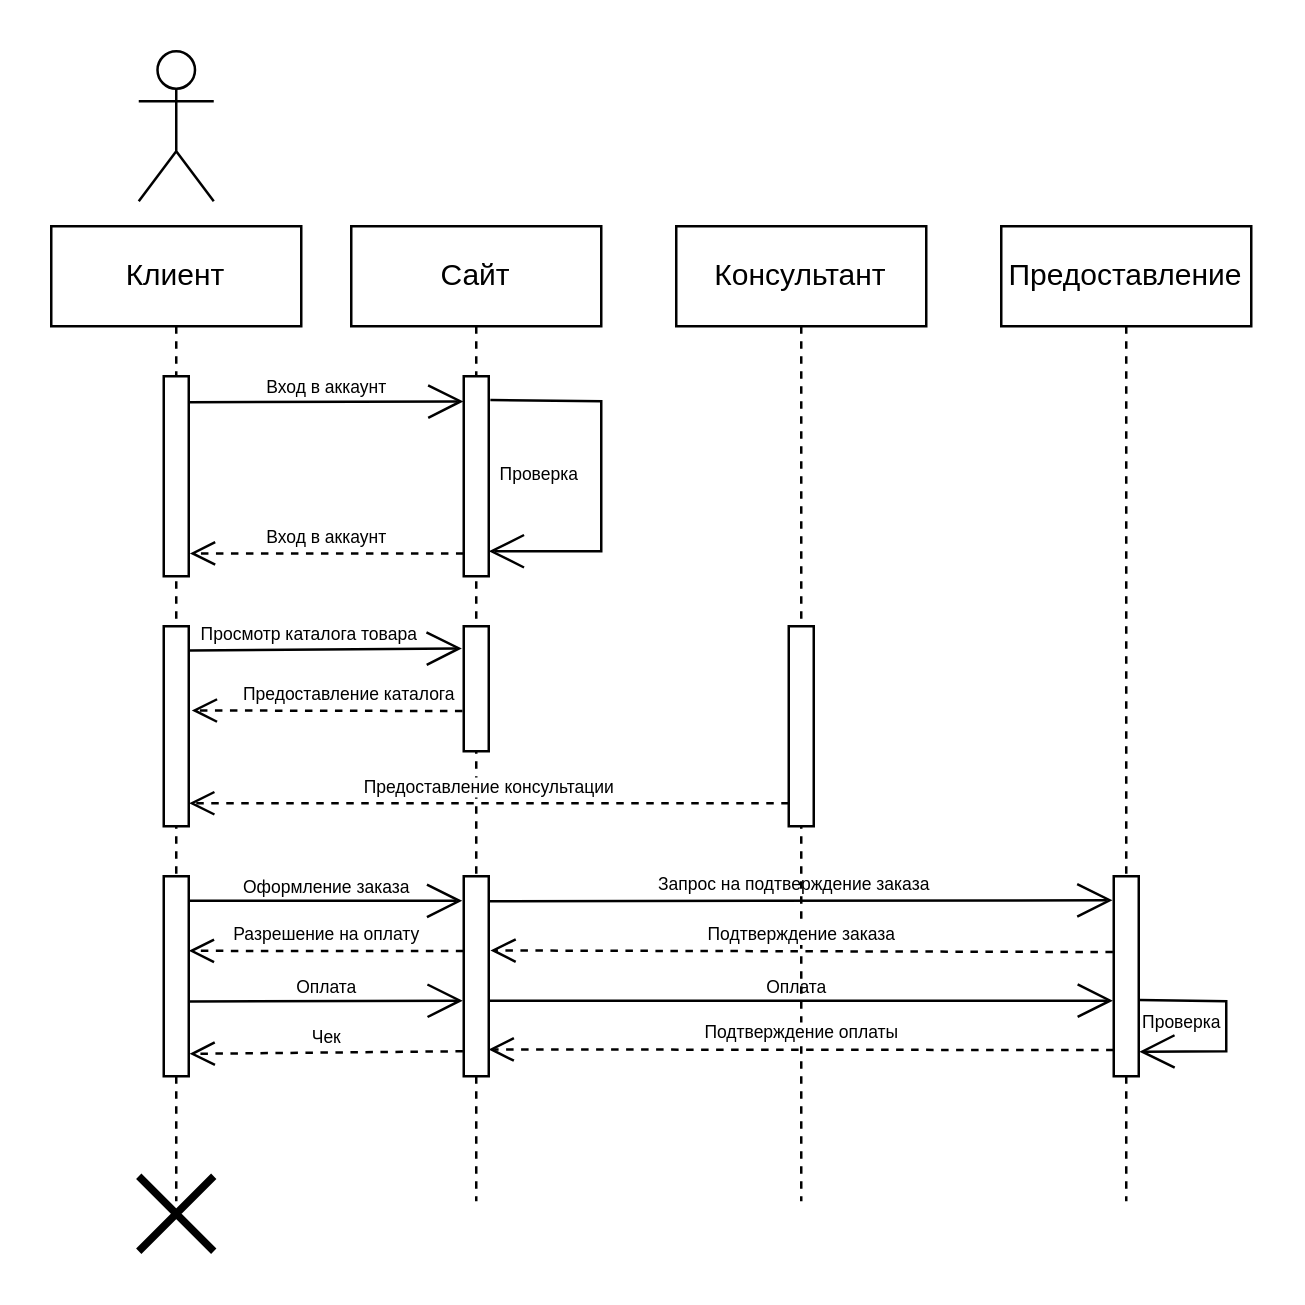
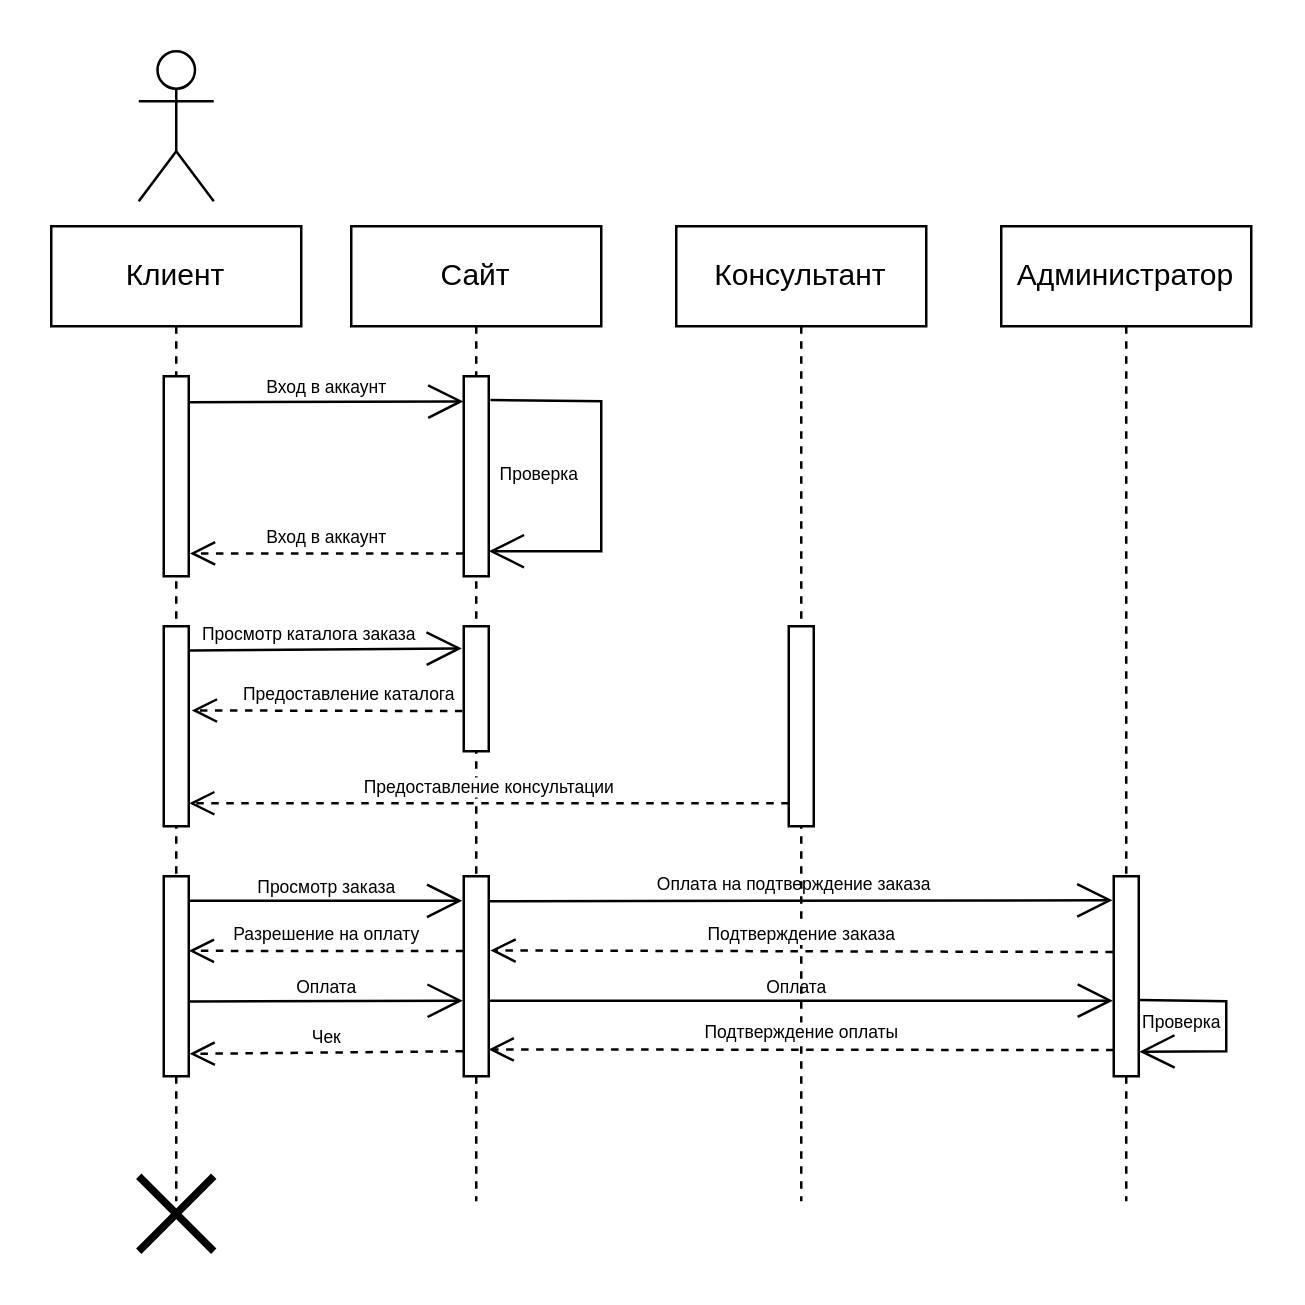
  <mxCell id="0" />
  <mxCell id="1" parent="0" />
  <mxCell id="2" value="" style="shape=umlActor;verticalLabelPosition=bottom;verticalAlign=top;html=1;" vertex="1" parent="1"><mxGeometry x="55" y="20" width="30" height="60" as="geometry" /></mxCell>
  <mxCell id="3" value="Клиент" style="shape=umlLifeline;perimeter=lifelinePerimeter;whiteSpace=wrap;html=1;container=1;collapsible=0;recursiveResize=0;outlineConnect=0;" vertex="1" parent="1"><mxGeometry x="20" y="90" width="100" height="390" as="geometry" /></mxCell>
  <mxCell id="4" value="" style="html=1;points=[];perimeter=orthogonalPerimeter;" vertex="1" parent="3"><mxGeometry x="45" y="60" width="10" height="80" as="geometry" /></mxCell>
  <mxCell id="5" value="" style="html=1;points=[];perimeter=orthogonalPerimeter;fontSize=7;" vertex="1" parent="3"><mxGeometry x="45" y="160" width="10" height="80" as="geometry" /></mxCell>
  <mxCell id="6" value="" style="html=1;points=[];perimeter=orthogonalPerimeter;fontSize=7;" vertex="1" parent="3"><mxGeometry x="45" y="260" width="10" height="80" as="geometry" /></mxCell>
  <mxCell id="7" value="Сайт" style="shape=umlLifeline;perimeter=lifelinePerimeter;whiteSpace=wrap;html=1;container=1;collapsible=0;recursiveResize=0;outlineConnect=0;" vertex="1" parent="1"><mxGeometry x="140" y="90" width="100" height="390" as="geometry" /></mxCell>
  <mxCell id="8" value="" style="html=1;points=[];perimeter=orthogonalPerimeter;" vertex="1" parent="7"><mxGeometry x="45" y="60" width="10" height="80" as="geometry" /></mxCell>
  <mxCell id="9" value="" style="endArrow=open;endFill=1;endSize=12;html=1;rounded=0;fontSize=7;exitX=1.065;exitY=0.119;exitDx=0;exitDy=0;exitPerimeter=0;" edge="1" parent="7" source="8" target="8"><mxGeometry width="160" relative="1" as="geometry"><mxPoint x="70" y="70" as="sourcePoint" /><mxPoint x="120" y="100" as="targetPoint" /><Array as="points"><mxPoint x="100" y="70" /></Array></mxGeometry></mxCell>
  <mxCell id="10" value="Проверка" style="text;html=1;align=center;verticalAlign=middle;resizable=0;points=[];autosize=1;strokeColor=none;fillColor=none;fontSize=7;" vertex="1" parent="7"><mxGeometry x="50" y="90" width="50" height="20" as="geometry" /></mxCell>
  <mxCell id="11" value="" style="html=1;points=[];perimeter=orthogonalPerimeter;fontSize=7;" vertex="1" parent="7"><mxGeometry x="45" y="160" width="10" height="50" as="geometry" /></mxCell>
  <mxCell id="12" value="" style="html=1;points=[];perimeter=orthogonalPerimeter;fontSize=7;" vertex="1" parent="7"><mxGeometry x="45" y="260" width="10" height="80" as="geometry" /></mxCell>
- <mxCell id="13" value="Предоставление" style="shape=umlLifeline;perimeter=lifelinePerimeter;whiteSpace=wrap;html=1;container=1;collapsible=0;recursiveResize=0;outlineConnect=0;" vertex="1" parent="1"><mxGeometry x="400" y="90" width="100" height="390" as="geometry" /></mxCell>
+ <mxCell id="13" value="Администратор" style="shape=umlLifeline;perimeter=lifelinePerimeter;whiteSpace=wrap;html=1;container=1;collapsible=0;recursiveResize=0;outlineConnect=0;" vertex="1" parent="1"><mxGeometry x="400" y="90" width="100" height="390" as="geometry" /></mxCell>
  <mxCell id="14" value="" style="html=1;points=[];perimeter=orthogonalPerimeter;fontSize=7;" vertex="1" parent="13"><mxGeometry x="45" y="260" width="10" height="80" as="geometry" /></mxCell>
  <mxCell id="15" value="" style="endArrow=open;endFill=1;endSize=12;html=1;rounded=0;fontSize=7;exitX=1.016;exitY=0.619;exitDx=0;exitDy=0;exitPerimeter=0;entryX=1.023;entryY=0.877;entryDx=0;entryDy=0;entryPerimeter=0;" edge="1" parent="13" source="14" target="14"><mxGeometry width="160" relative="1" as="geometry"><mxPoint x="60" y="310" as="sourcePoint" /><mxPoint x="110" y="330" as="targetPoint" /><Array as="points"><mxPoint x="90" y="310" /><mxPoint x="90" y="320" /><mxPoint x="90" y="330" /></Array></mxGeometry></mxCell>
  <mxCell id="16" value="Консультант" style="shape=umlLifeline;perimeter=lifelinePerimeter;whiteSpace=wrap;html=1;container=1;collapsible=0;recursiveResize=0;outlineConnect=0;" vertex="1" parent="1"><mxGeometry x="270" y="90" width="100" height="390" as="geometry" /></mxCell>
  <mxCell id="17" value="" style="html=1;points=[];perimeter=orthogonalPerimeter;fontSize=7;" vertex="1" parent="16"><mxGeometry x="45" y="160" width="10" height="80" as="geometry" /></mxCell>
  <mxCell id="18" value="" style="endArrow=open;endFill=1;endSize=12;html=1;rounded=0;exitX=0.995;exitY=0.13;exitDx=0;exitDy=0;exitPerimeter=0;entryX=-0.012;entryY=0.126;entryDx=0;entryDy=0;entryPerimeter=0;" edge="1" parent="1" source="4" target="8"><mxGeometry width="160" relative="1" as="geometry"><mxPoint x="80" y="160" as="sourcePoint" /><mxPoint x="240" y="160" as="targetPoint" /></mxGeometry></mxCell>
  <mxCell id="19" value="&lt;font style=&quot;font-size: 7px;&quot;&gt;Вход в аккаунт&lt;/font&gt;" style="text;html=1;align=center;verticalAlign=middle;resizable=0;points=[];autosize=1;strokeColor=none;fillColor=none;" vertex="1" parent="1"><mxGeometry x="95" y="138" width="70" height="30" as="geometry" /></mxCell>
  <mxCell id="20" value="Вход в аккаунт" style="html=1;verticalAlign=bottom;endArrow=open;dashed=1;endSize=8;rounded=0;fontSize=7;exitX=-0.012;exitY=0.886;exitDx=0;exitDy=0;exitPerimeter=0;entryX=1.046;entryY=0.886;entryDx=0;entryDy=0;entryPerimeter=0;" edge="1" parent="1" source="8" target="4"><mxGeometry relative="1" as="geometry"><mxPoint x="180" y="210" as="sourcePoint" /><mxPoint x="100" y="210" as="targetPoint" /></mxGeometry></mxCell>
  <mxCell id="21" value="" style="endArrow=open;endFill=1;endSize=12;html=1;rounded=0;fontSize=7;exitX=1.016;exitY=0.121;exitDx=0;exitDy=0;exitPerimeter=0;entryX=-0.075;entryY=0.177;entryDx=0;entryDy=0;entryPerimeter=0;" edge="1" parent="1" source="5" target="11"><mxGeometry width="160" relative="1" as="geometry"><mxPoint x="80" y="260" as="sourcePoint" /><mxPoint x="240" y="260" as="targetPoint" /></mxGeometry></mxCell>
- <mxCell id="22" value="Просмотр каталога товара" style="text;html=1;align=center;verticalAlign=middle;resizable=0;points=[];autosize=1;strokeColor=none;fillColor=none;fontSize=7;" vertex="1" parent="1"><mxGeometry x="68" y="244" width="110" height="20" as="geometry" /></mxCell>
+ <mxCell id="22" value="Просмотр каталога заказа" style="text;html=1;align=center;verticalAlign=middle;resizable=0;points=[];autosize=1;strokeColor=none;fillColor=none;fontSize=7;" vertex="1" parent="1"><mxGeometry x="68" y="244" width="110" height="20" as="geometry" /></mxCell>
  <mxCell id="23" value="Предоставление каталога&amp;nbsp;" style="html=1;verticalAlign=bottom;endArrow=open;dashed=1;endSize=8;rounded=0;fontSize=7;exitX=-0.052;exitY=0.349;exitDx=0;exitDy=0;exitPerimeter=0;entryX=1.121;entryY=0.346;entryDx=0;entryDy=0;entryPerimeter=0;" edge="1" parent="1"><mxGeometry x="-0.178" relative="1" as="geometry"><mxPoint x="184.48" y="283.92" as="sourcePoint" /><mxPoint x="76.21" y="283.68" as="targetPoint" /><mxPoint as="offset" /></mxGeometry></mxCell>
  <mxCell id="24" value="Предоставление консультации" style="html=1;verticalAlign=bottom;endArrow=open;dashed=1;endSize=8;rounded=0;fontSize=7;entryX=1.016;entryY=0.885;entryDx=0;entryDy=0;entryPerimeter=0;" edge="1" parent="1" source="17" target="5"><mxGeometry relative="1" as="geometry"><mxPoint x="310" y="320" as="sourcePoint" /><mxPoint x="230" y="320" as="targetPoint" /></mxGeometry></mxCell>
  <mxCell id="25" value="" style="endArrow=open;endFill=1;endSize=12;html=1;rounded=0;fontSize=7;exitX=1.02;exitY=0.123;exitDx=0;exitDy=0;exitPerimeter=0;entryX=-0.06;entryY=0.123;entryDx=0;entryDy=0;entryPerimeter=0;" edge="1" parent="1" source="6" target="12"><mxGeometry width="160" relative="1" as="geometry"><mxPoint x="80" y="360" as="sourcePoint" /><mxPoint x="240" y="360" as="targetPoint" /></mxGeometry></mxCell>
- <mxCell id="26" value="Оформление заказа" style="text;html=1;align=center;verticalAlign=middle;resizable=0;points=[];autosize=1;strokeColor=none;fillColor=none;fontSize=7;" vertex="1" parent="1"><mxGeometry x="85" y="345" width="90" height="20" as="geometry" /></mxCell>
+ <mxCell id="26" value="Просмотр заказа" style="text;html=1;align=center;verticalAlign=middle;resizable=0;points=[];autosize=1;strokeColor=none;fillColor=none;fontSize=7;" vertex="1" parent="1"><mxGeometry x="85" y="345" width="90" height="20" as="geometry" /></mxCell>
  <mxCell id="27" value="" style="endArrow=open;endFill=1;endSize=12;html=1;rounded=0;fontSize=7;exitX=1.016;exitY=0.125;exitDx=0;exitDy=0;exitPerimeter=0;entryX=-0.05;entryY=0.12;entryDx=0;entryDy=0;entryPerimeter=0;" edge="1" parent="1" source="12" target="14"><mxGeometry width="160" relative="1" as="geometry"><mxPoint x="200" y="360" as="sourcePoint" /><mxPoint x="360" y="360" as="targetPoint" /></mxGeometry></mxCell>
- <mxCell id="28" value="&amp;nbsp;Запрос на подтверждение заказа" style="text;html=1;align=center;verticalAlign=middle;resizable=0;points=[];autosize=1;strokeColor=none;fillColor=none;fontSize=7;" vertex="1" parent="1"><mxGeometry x="251" y="344" width="130" height="20" as="geometry" /></mxCell>
+ <mxCell id="28" value="&amp;nbsp;Оплата на подтверждение заказа" style="text;html=1;align=center;verticalAlign=middle;resizable=0;points=[];autosize=1;strokeColor=none;fillColor=none;fontSize=7;" vertex="1" parent="1"><mxGeometry x="251" y="344" width="130" height="20" as="geometry" /></mxCell>
  <mxCell id="29" value="Разрешение на оплату" style="html=1;verticalAlign=bottom;endArrow=open;dashed=1;endSize=8;rounded=0;fontSize=7;exitX=-0.016;exitY=0.374;exitDx=0;exitDy=0;exitPerimeter=0;entryX=1.001;entryY=0.373;entryDx=0;entryDy=0;entryPerimeter=0;" edge="1" parent="1" source="12" target="6"><mxGeometry x="0.001" relative="1" as="geometry"><mxPoint x="180" y="380" as="sourcePoint" /><mxPoint x="100" y="380" as="targetPoint" /><mxPoint as="offset" /></mxGeometry></mxCell>
  <mxCell id="30" value="Подтверждение заказа" style="html=1;verticalAlign=bottom;endArrow=open;dashed=1;endSize=8;rounded=0;fontSize=7;exitX=-0.033;exitY=0.379;exitDx=0;exitDy=0;exitPerimeter=0;entryX=1.067;entryY=0.371;entryDx=0;entryDy=0;entryPerimeter=0;" edge="1" parent="1" source="14" target="12"><mxGeometry relative="1" as="geometry"><mxPoint x="440" y="380" as="sourcePoint" /><mxPoint x="360" y="380" as="targetPoint" /></mxGeometry></mxCell>
  <mxCell id="31" value="" style="endArrow=open;endFill=1;endSize=12;html=1;rounded=0;fontSize=7;exitX=1.001;exitY=0.626;exitDx=0;exitDy=0;exitPerimeter=0;entryX=-0.039;entryY=0.622;entryDx=0;entryDy=0;entryPerimeter=0;" edge="1" parent="1" source="6" target="12"><mxGeometry width="160" relative="1" as="geometry"><mxPoint x="80" y="400" as="sourcePoint" /><mxPoint x="180" y="400" as="targetPoint" /></mxGeometry></mxCell>
  <mxCell id="32" value="Оплата" style="text;html=1;align=center;verticalAlign=middle;resizable=0;points=[];autosize=1;strokeColor=none;fillColor=none;fontSize=7;" vertex="1" parent="1"><mxGeometry x="105" y="385" width="50" height="20" as="geometry" /></mxCell>
  <mxCell id="33" value="Чек" style="html=1;verticalAlign=bottom;endArrow=open;dashed=1;endSize=8;rounded=0;fontSize=7;entryX=1.033;entryY=0.888;entryDx=0;entryDy=0;entryPerimeter=0;exitX=-0.033;exitY=0.875;exitDx=0;exitDy=0;exitPerimeter=0;" edge="1" parent="1" source="12" target="6"><mxGeometry relative="1" as="geometry"><mxPoint x="180" y="420" as="sourcePoint" /><mxPoint x="120" y="420" as="targetPoint" /></mxGeometry></mxCell>
  <mxCell id="34" value="" style="endArrow=open;endFill=1;endSize=12;html=1;rounded=0;fontSize=7;exitX=1.007;exitY=0.623;exitDx=0;exitDy=0;exitPerimeter=0;entryX=-0.033;entryY=0.622;entryDx=0;entryDy=0;entryPerimeter=0;" edge="1" parent="1" source="12" target="14"><mxGeometry width="160" relative="1" as="geometry"><mxPoint x="210" y="400" as="sourcePoint" /><mxPoint x="370" y="400" as="targetPoint" /></mxGeometry></mxCell>
  <mxCell id="35" value="Оплата" style="text;html=1;align=center;verticalAlign=middle;resizable=0;points=[];autosize=1;strokeColor=none;fillColor=none;fontSize=7;" vertex="1" parent="1"><mxGeometry x="293" y="385" width="50" height="20" as="geometry" /></mxCell>
  <mxCell id="36" value="Подтверждение оплаты" style="html=1;verticalAlign=bottom;endArrow=open;dashed=1;endSize=8;rounded=0;fontSize=7;exitX=-0.006;exitY=0.869;exitDx=0;exitDy=0;exitPerimeter=0;entryX=0.994;entryY=0.866;entryDx=0;entryDy=0;entryPerimeter=0;" edge="1" parent="1" source="14" target="12"><mxGeometry relative="1" as="geometry"><mxPoint x="440" y="420" as="sourcePoint" /><mxPoint x="360" y="420" as="targetPoint" /></mxGeometry></mxCell>
  <mxCell id="37" value="Проверка" style="text;html=1;align=center;verticalAlign=middle;resizable=0;points=[];autosize=1;strokeColor=none;fillColor=none;fontSize=7;" vertex="1" parent="1"><mxGeometry x="447" y="399" width="50" height="20" as="geometry" /></mxCell>
  <mxCell id="38" value="" style="shape=umlDestroy;whiteSpace=wrap;html=1;strokeWidth=3;fontSize=7;" vertex="1" parent="1"><mxGeometry x="55" y="470" width="30" height="30" as="geometry" /></mxCell>
